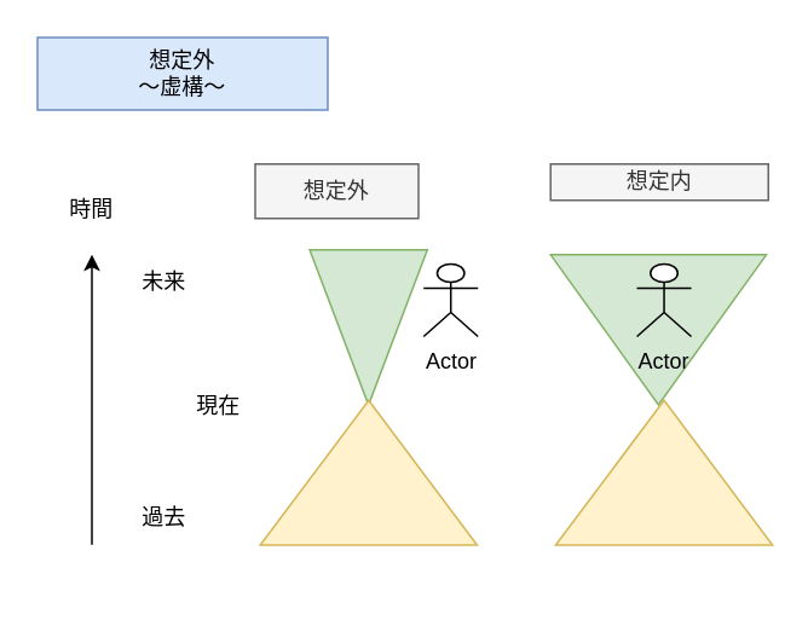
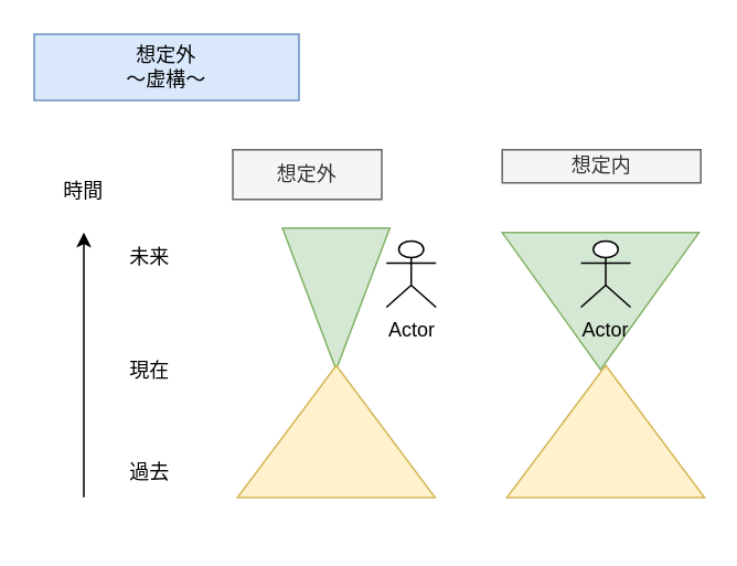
  <mxCell id="0" />
  <mxCell id="1" parent="0" />
  <mxCell id="2" value="想定外&lt;div&gt;～虚構～&lt;/div&gt;" style="text;html=1;align=center;verticalAlign=middle;whiteSpace=wrap;rounded=0;fillColor=#dae8fc;strokeColor=#6c8ebf;" parent="1" vertex="1"><mxGeometry x="20" y="20.18" width="160" height="40" as="geometry" /></mxCell>
  <mxCell id="3" value="" style="endArrow=classic;html=1;" parent="1" edge="1"><mxGeometry width="50" height="50" relative="1" as="geometry"><mxPoint x="50" y="300" as="sourcePoint" /><mxPoint x="50" y="140" as="targetPoint" /></mxGeometry></mxCell>
  <mxCell id="4" value="時間" style="text;html=1;align=center;verticalAlign=middle;whiteSpace=wrap;rounded=0;" parent="1" vertex="1"><mxGeometry x="20" y="100" width="60" height="30" as="geometry" /></mxCell>
- <mxCell id="5" value="現在" style="text;html=1;align=center;verticalAlign=middle;whiteSpace=wrap;rounded=0;" parent="1" vertex="1"><mxGeometry x="90" y="208.94" width="60" height="30" as="geometry" /></mxCell>
+ <mxCell id="5" value="現在" style="text;html=1;align=center;verticalAlign=middle;whiteSpace=wrap;rounded=0;" parent="1" vertex="1"><mxGeometry x="60" y="208.94" width="60" height="30" as="geometry" /></mxCell>
  <mxCell id="6" value="過去" style="text;html=1;align=center;verticalAlign=middle;whiteSpace=wrap;rounded=0;" parent="1" vertex="1"><mxGeometry x="60" y="269.82" width="60" height="30" as="geometry" /></mxCell>
  <mxCell id="7" value="未来" style="text;html=1;align=center;verticalAlign=middle;whiteSpace=wrap;rounded=0;" parent="1" vertex="1"><mxGeometry x="60" y="139.82" width="60" height="30" as="geometry" /></mxCell>
  <mxCell id="8" value="" style="triangle;whiteSpace=wrap;html=1;rotation=90;fillColor=#d5e8d4;strokeColor=#82b366;" vertex="1" parent="1"><mxGeometry x="159.68" y="147.68" width="85.54" height="64.82" as="geometry" /></mxCell>
  <mxCell id="9" value="" style="triangle;whiteSpace=wrap;html=1;rotation=-90;fillColor=#fff2cc;strokeColor=#d6b656;" vertex="1" parent="1"><mxGeometry x="162.63" y="200.53" width="79.83" height="119.47" as="geometry" /></mxCell>
  <mxCell id="10" value="想定外" style="text;html=1;align=center;verticalAlign=middle;whiteSpace=wrap;rounded=0;fillColor=#f5f5f5;fontColor=#333333;strokeColor=#666666;" vertex="1" parent="1"><mxGeometry x="140" y="90" width="90" height="30" as="geometry" /></mxCell>
  <mxCell id="11" value="Actor" style="shape=umlActor;verticalLabelPosition=bottom;verticalAlign=top;html=1;outlineConnect=0;" vertex="1" parent="1"><mxGeometry x="232.81" y="145.18" width="30" height="40" as="geometry" /></mxCell>
  <mxCell id="12" value="" style="triangle;whiteSpace=wrap;html=1;rotation=90;fillColor=#d5e8d4;strokeColor=#82b366;" vertex="1" parent="1"><mxGeometry x="320.9" y="122" width="82.72" height="118.82" as="geometry" /></mxCell>
  <mxCell id="13" value="" style="triangle;whiteSpace=wrap;html=1;rotation=-90;fillColor=#fff2cc;strokeColor=#d6b656;" vertex="1" parent="1"><mxGeometry x="325.44" y="200.53" width="79.83" height="119.47" as="geometry" /></mxCell>
  <mxCell id="14" value="想定内" style="text;html=1;align=center;verticalAlign=middle;whiteSpace=wrap;rounded=0;fillColor=#f5f5f5;fontColor=#333333;strokeColor=#666666;" vertex="1" parent="1"><mxGeometry x="302.81" y="90" width="120" height="20" as="geometry" /></mxCell>
  <mxCell id="15" value="Actor" style="shape=umlActor;verticalLabelPosition=bottom;verticalAlign=top;html=1;outlineConnect=0;" vertex="1" parent="1"><mxGeometry x="350.36" y="145.18" width="30" height="40" as="geometry" /></mxCell>
